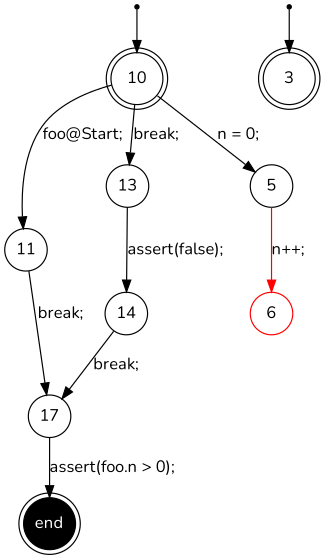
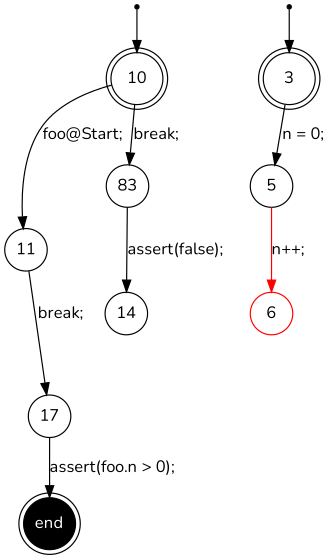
  digraph {
    fontname=Nunito
    rankdir=TB
    node [fixedsize=true fontname=Nunito shape=circle]
    edge [fontname=Nunito]
    n1 [label=3 shape=doublecircle]
    n2 [label=5]
    n3 [color=red label=6]
    s94519815282528 [shape=point fixedsize=""]
    n5 [label=10 shape=doublecircle]
    n6 [label=11]
-   n7 [label=13]
+   n7 [label=83]
    n8 [label=17]
    n9 [label=14]
    s94519815274896 [shape=point fixedsize=""]
    n11 [fillcolor=black fontcolor=white label=end shape=doublecircle style=filled]
-   n5 -> n2 [label="n = 0; "]
+   n1 -> n2 [label="n = 0; "]
    n2 -> n3 [color=red label="n++; "]
    s94519815282528 -> n1
    n5 -> n6 [label="foo@Start; "]
    n5 -> n7 [label="break; "]
    n6 -> n8 [label="break; "]
    n7 -> n9 [label="assert(false); "]
    n8 -> n11 [label="assert(foo.n > 0); "]
-   n9 -> n8 [label="break; "]
    s94519815274896 -> n5
  }
